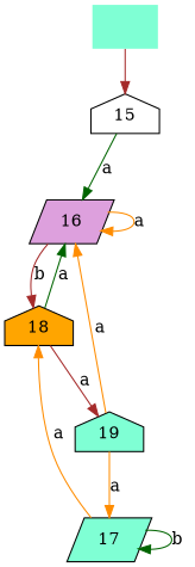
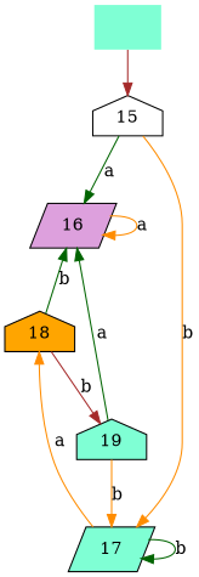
  digraph {
    node [fillcolor=aquamarine shape=house style=filled]
    edge [color=darkgreen]
    n1 [fillcolor=white label=15]
    n2 [fillcolor=plum label=16 shape=parallelogram]
    n3 [label=17 shape=parallelogram]
    n4 [fillcolor=orange label=18]
    n5 [label=19]
    "" [shape=plaintext]
    n1 -> n2 [label=a]
+   n1 -> n3 [color=darkorange label=b]
    n2 -> n2 [color=darkorange label=a]
-   n2 -> n4 [color=brown label=b]
    n3 -> n3 [label=b]
    n3 -> n4 [color=darkorange label=a]
-   n4 -> n2 [label=a]
-   n4 -> n5 [color=brown label=a]
-   n5 -> n2 [color=darkorange label=a]
-   n5 -> n3 [color=darkorange label=a]
+   n4 -> n2 [label=b]
+   n4 -> n5 [color=brown label=b]
+   n5 -> n2 [label=a]
+   n5 -> n3 [color=darkorange label=b]
    "" -> n1 [color=brown]
  }
